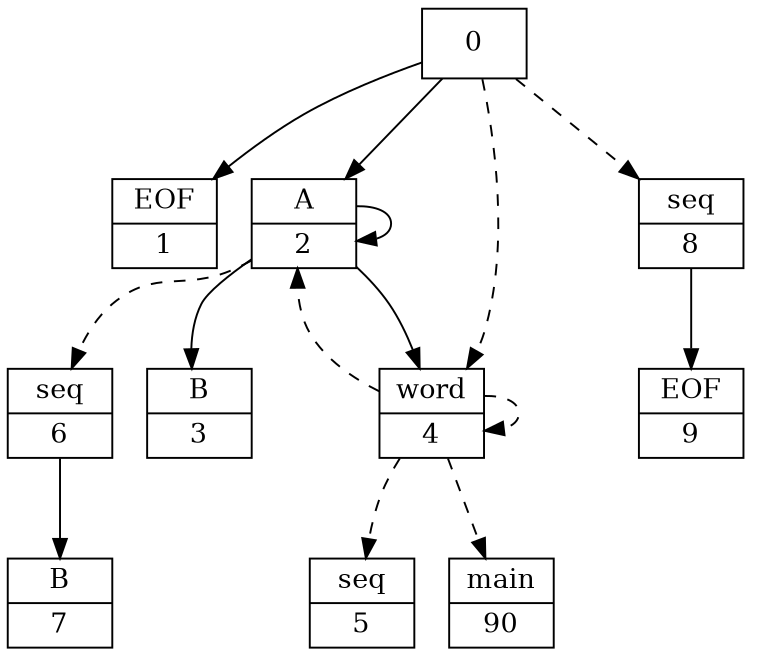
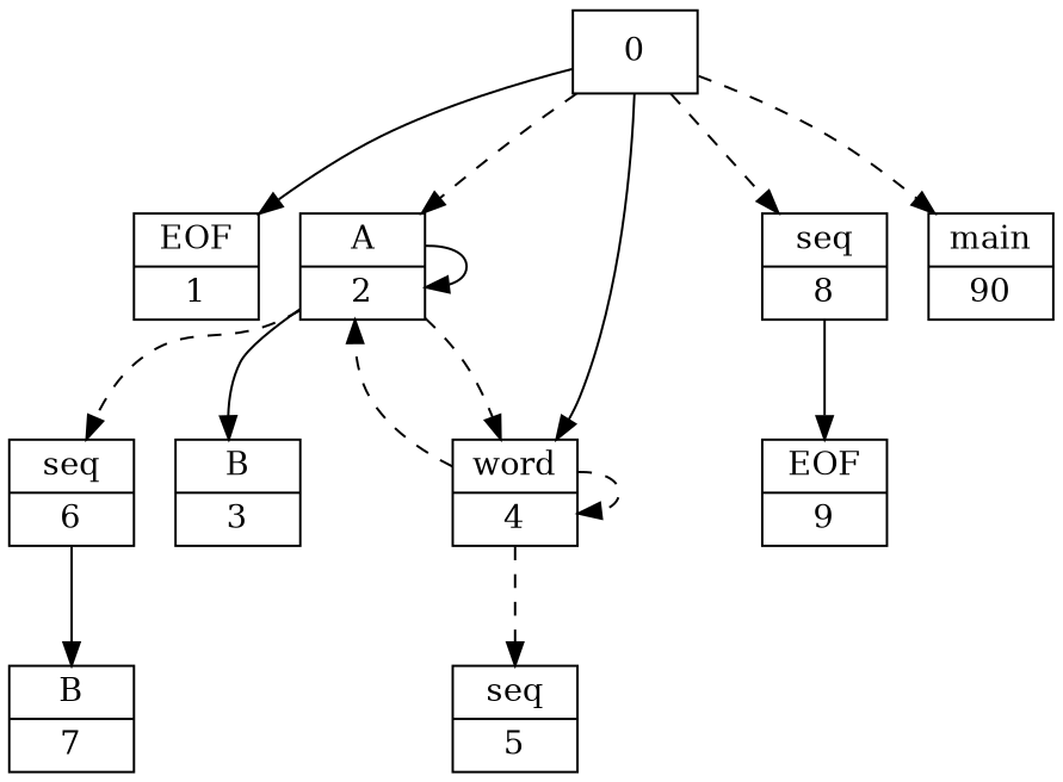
  digraph {
    rankdir=TB
    node [shape=record]
    edge [style=dashed]
    n1 [label=0]
    n2 [label="{EOF|1}"]
    n3 [label="{A|2}"]
    n4 [label="{word|4}"]
    n5 [label="{seq|8}"]
    n6 [label="{main|90}"]
    n7 [label="{B|3}"]
    n8 [label="{seq|6}"]
    n9 [label="{seq|5}"]
    n10 [label="{EOF|9}"]
    n11 [label="{B|7}"]
    n1 -> n2 [label="        " style=solid]
-   n1 -> n3 [label="        " style=solid]
-   n1 -> n4 [label="        "]
+   n1 -> n3 [label="        "]
+   n1 -> n4 [label="        " style=solid]
    n1 -> n5 [label="        "]
-   n4 -> n6 [label="        "]
+   n1 -> n6 [label="        "]
    n3 -> n3 [label="        " style=solid]
-   n3 -> n4 [label="        " style=solid]
+   n3 -> n4 [label="        "]
    n3 -> n7 [label="        " style=solid]
    n3 -> n8 [label="        "]
    n4 -> n3 [label="        "]
    n4 -> n4 [label="        "]
    n4 -> n9 [label="        "]
    n5 -> n10 [label="        " style=solid]
    n8 -> n11 [label="        " style=solid]
  }
